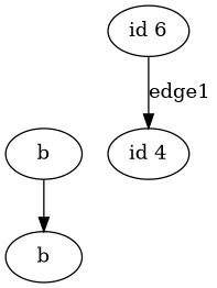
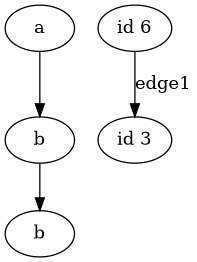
  digraph {
+   n1 [label=a]
    n2 [label=b]
    n3 [label=b]
    n4 [label="id 6"]
-   "id 3" [label="id 4"]
+   "id 3"
+   n1 -> n2
    n2 -> n3
    n4 -> "id 3" [label=edge1]
  }
